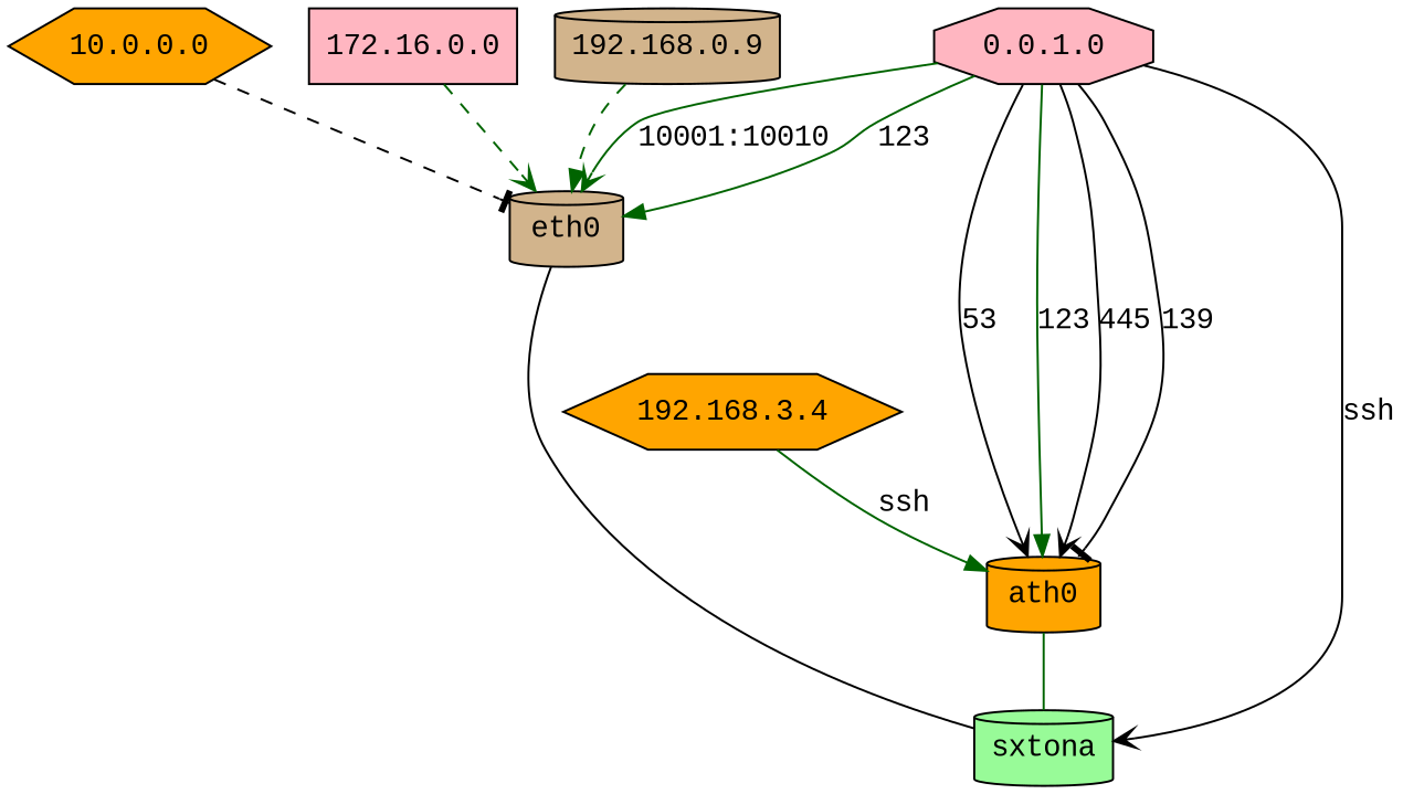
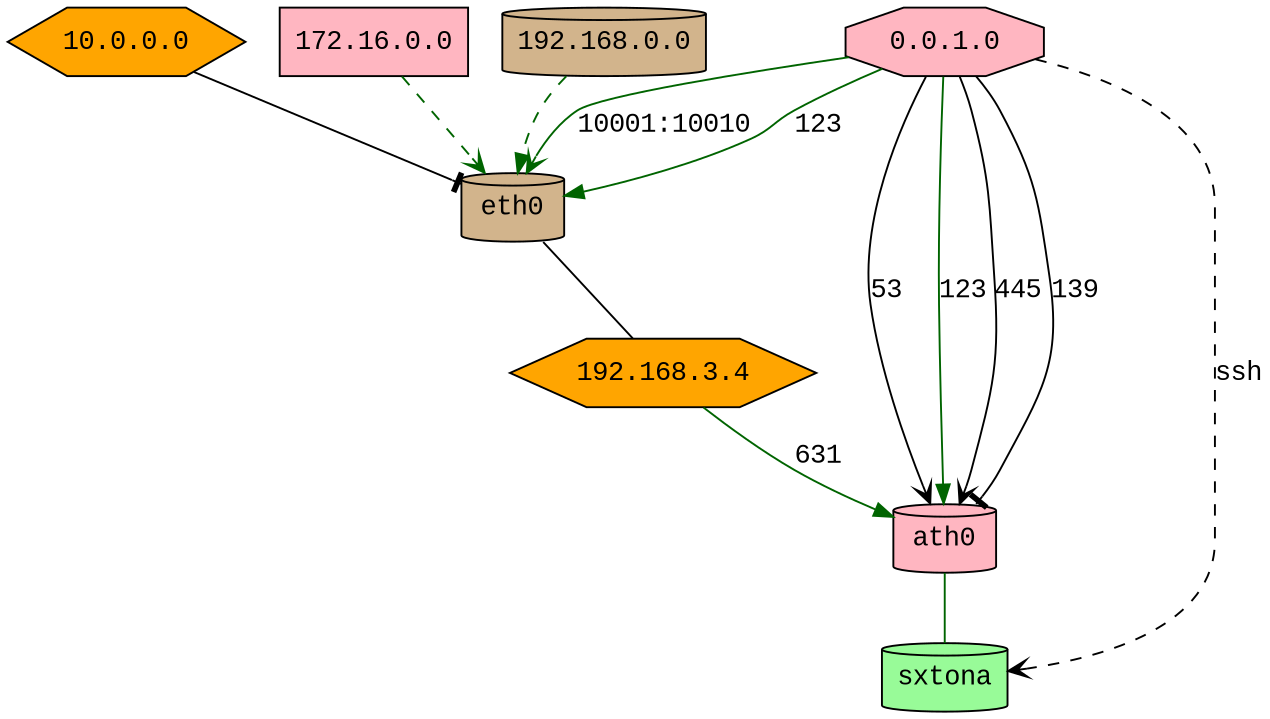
  digraph {
    fontname="Liberation Mono"
    node [fillcolor=orange fontname="Liberation Mono" shape=cylinder style=filled]
    edge [color=darkgreen fontname="Liberation Mono" arrowhead=vee]
    sxtona [fillcolor=palegreen]
    eth0 [fillcolor=tan]
-   ath0
+   ath0 [fillcolor=lightpink]
    n4 [fillcolor=lightpink label="0.0.1.0" shape=octagon]
    n5 [label="10.0.0.0" shape=hexagon]
    n6 [fillcolor=lightpink label="172.16.0.0" shape=box]
-   n7 [fillcolor=tan label="192.168.0.9"]
+   n7 [fillcolor=tan label="192.168.0.0"]
    n8 [label="192.168.3.4" shape=hexagon]
-   eth0 -> sxtona [color=black dir=none arrowhead=""]
+   eth0 -> n8 [color=black dir=none arrowhead=""]
    ath0 -> sxtona [dir=none arrowhead=""]
-   n4 -> sxtona [color=black label=ssh]
+   n4 -> sxtona [color=black label=ssh style=dashed]
    n4 -> eth0 [label="10001:10010"]
    n4 -> eth0 [arrowhead=normal label=123]
    n4 -> ath0 [color=black label=445]
    n4 -> ath0 [arrowhead=tee color=black label=139]
    n4 -> ath0 [color=black label=53]
    n4 -> ath0 [arrowhead=normal label=123]
-   n5 -> eth0 [arrowhead=tee color=black style=dashed]
+   n5 -> eth0 [arrowhead=tee color=black style=solid]
    n6 -> eth0 [style=dashed]
    n7 -> eth0 [arrowhead=normal style=dashed]
-   n8 -> ath0 [arrowhead=normal label=ssh]
+   n8 -> ath0 [arrowhead=normal label=631]
  }
